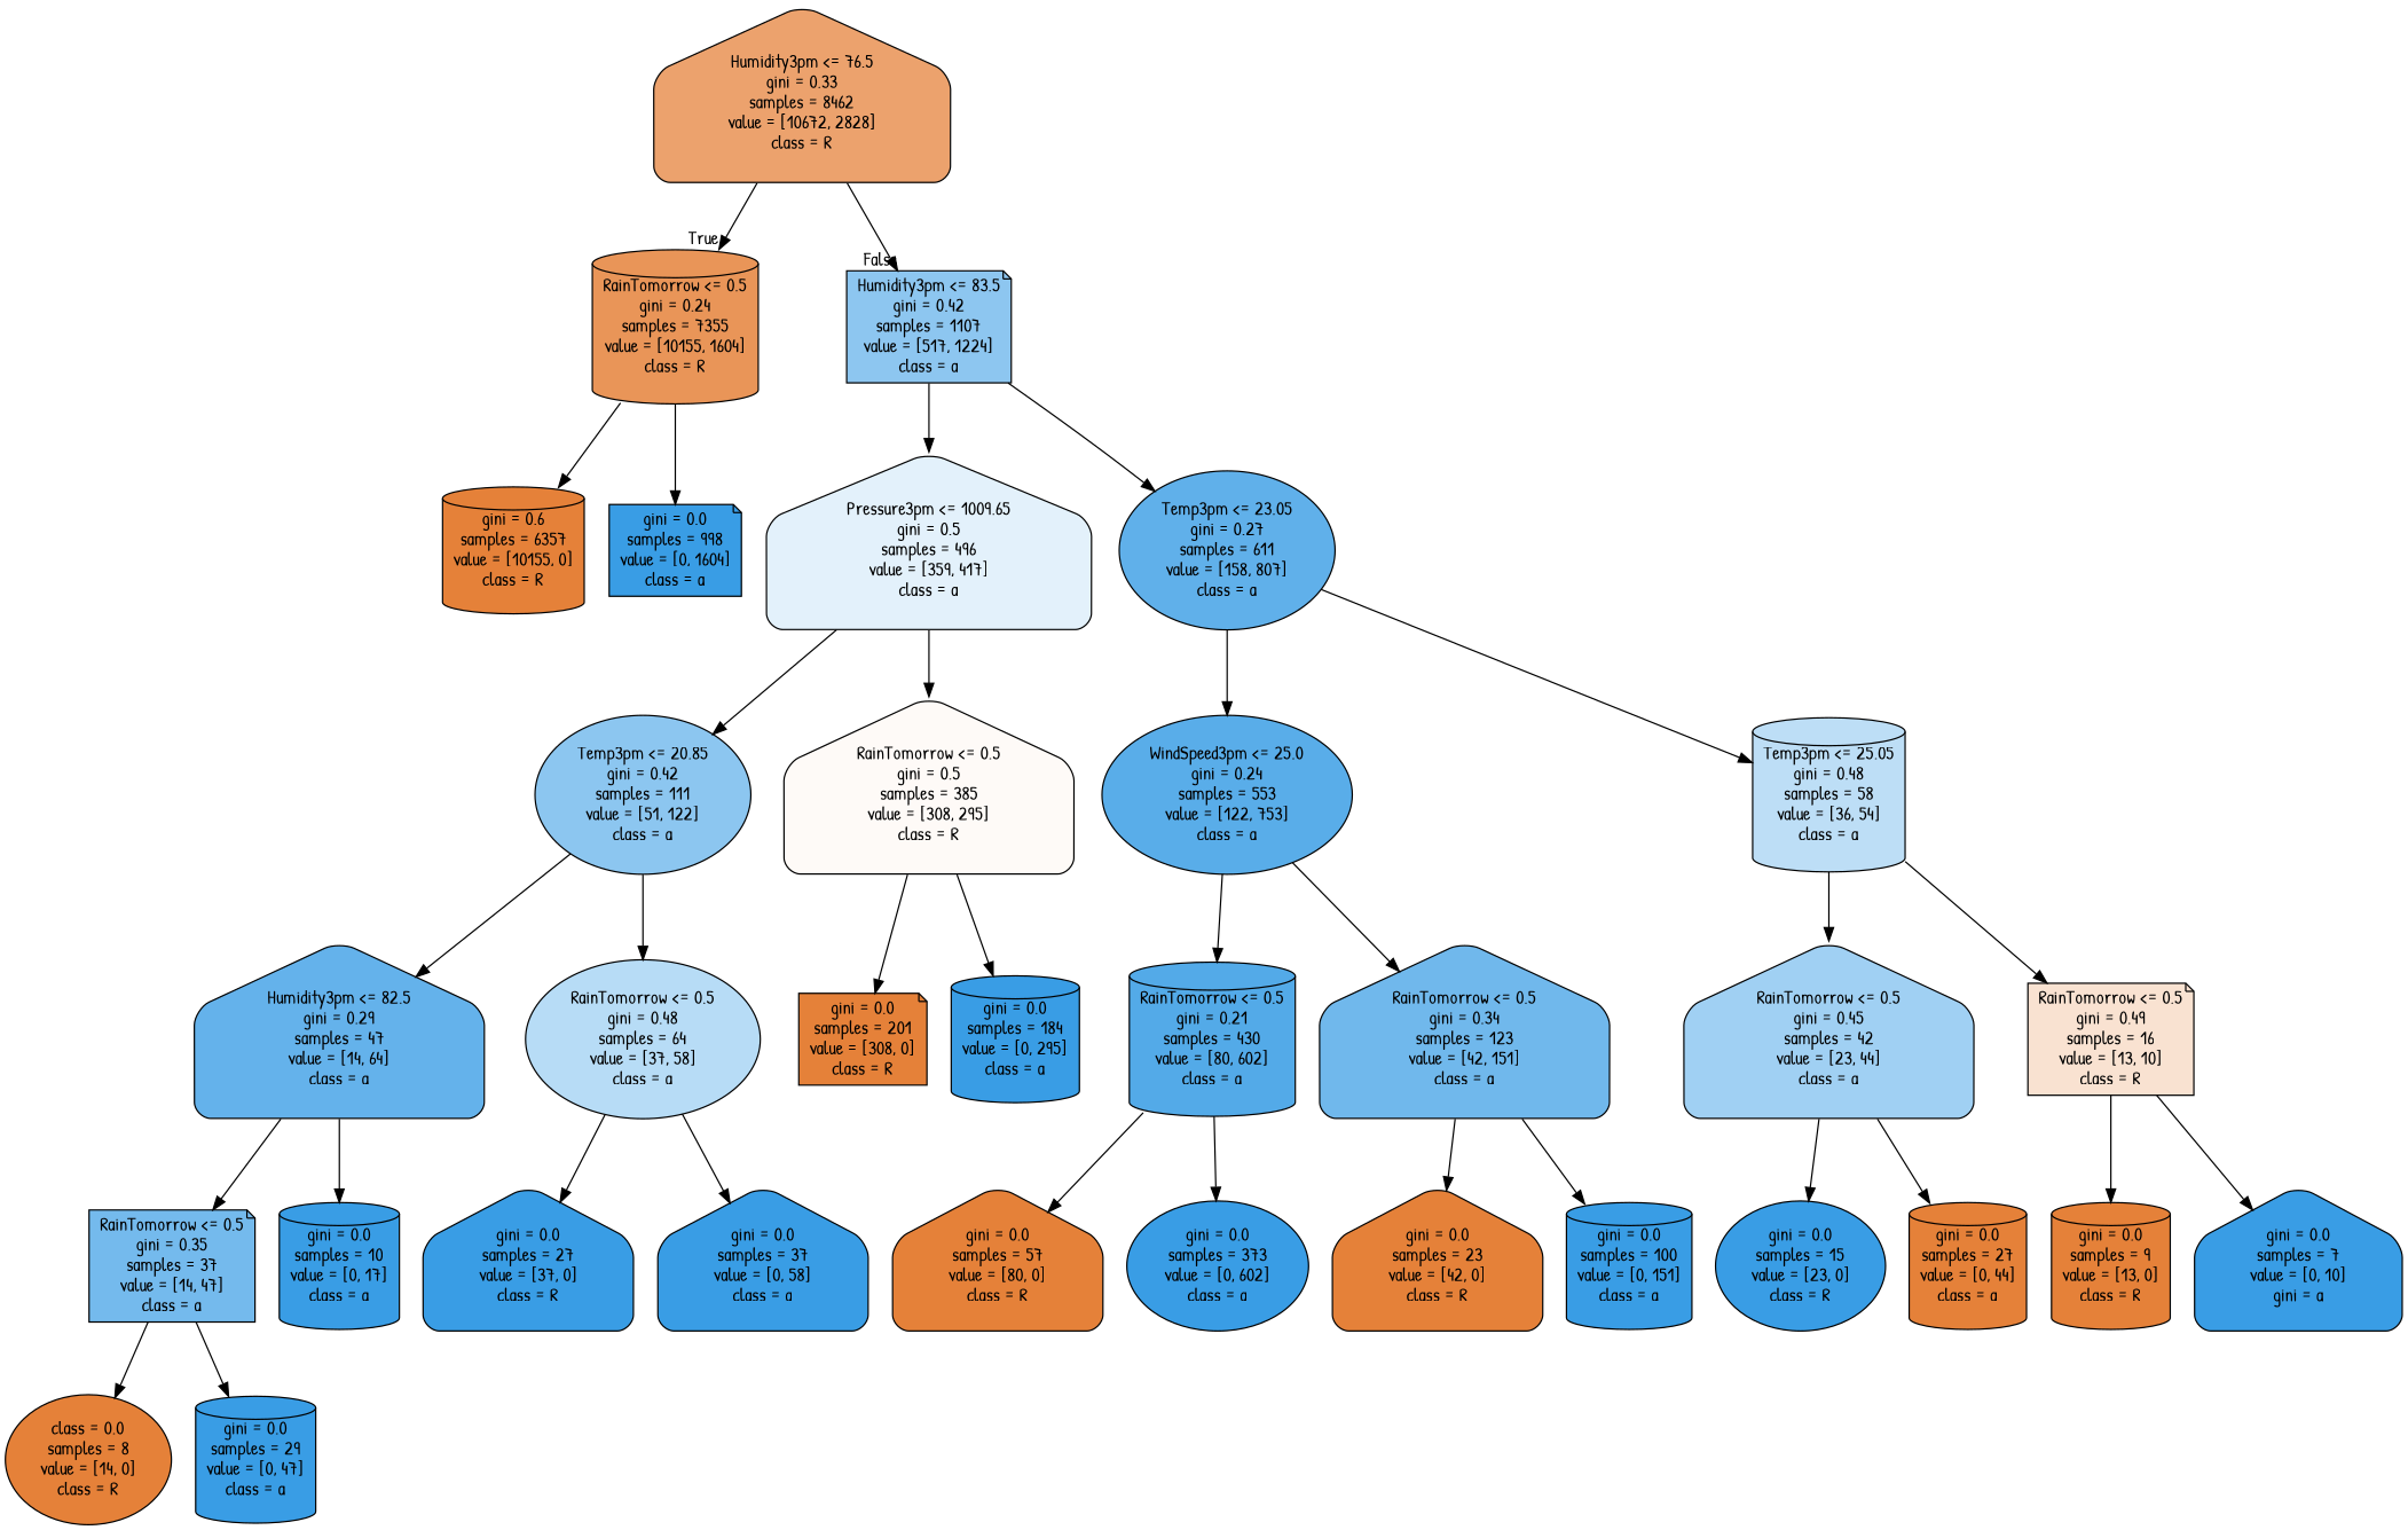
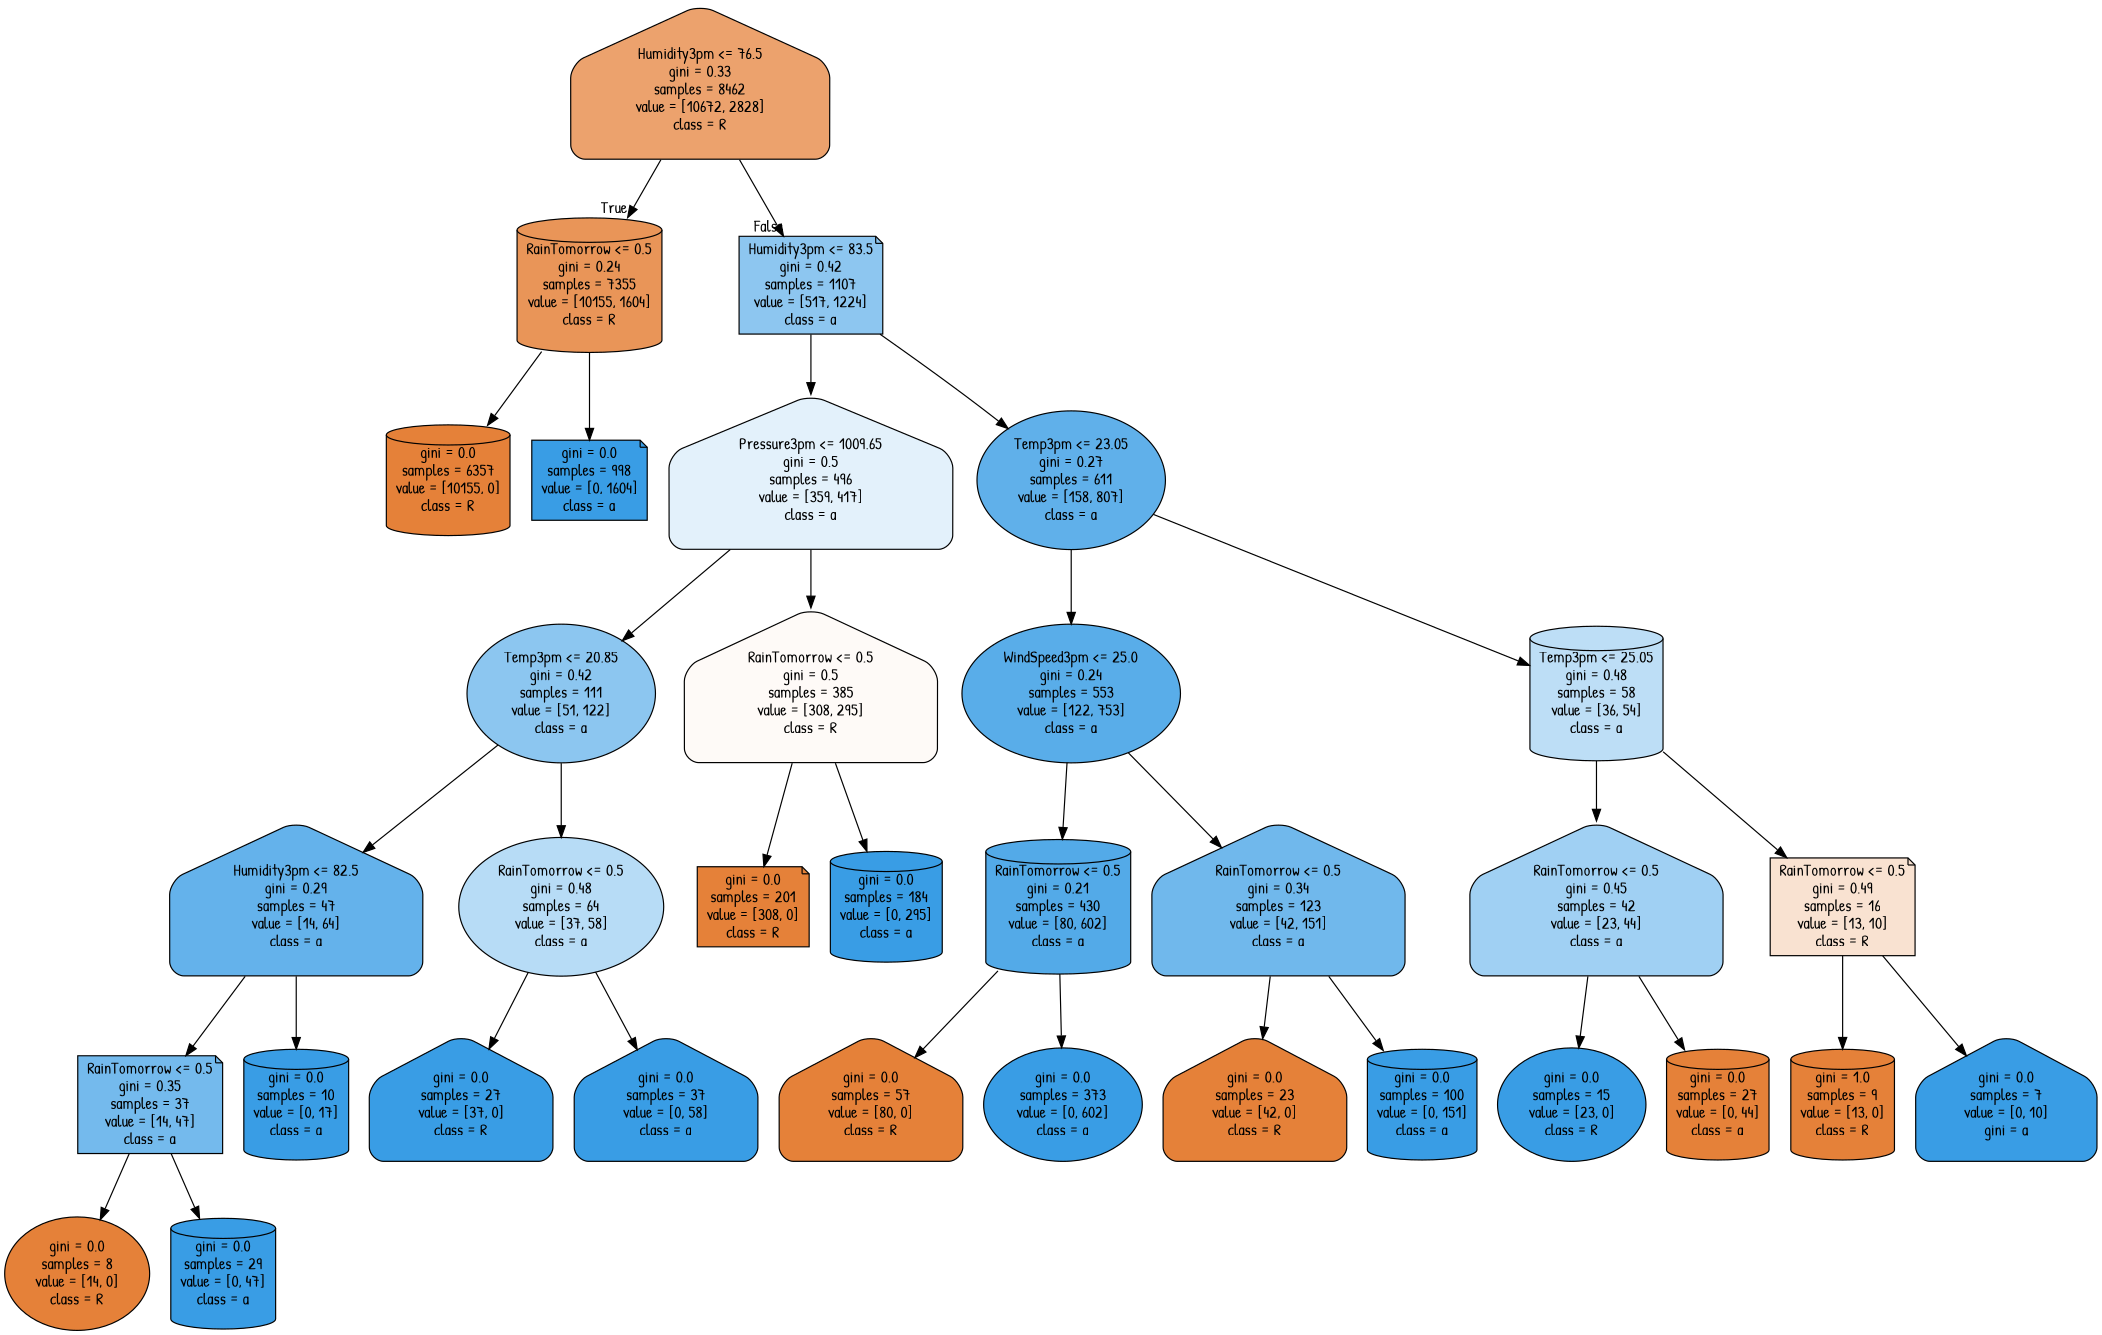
  digraph {
    fontname="Patrick Hand"
    node [color=black fillcolor="#399de5" fontname="Patrick Hand" shape=house style="filled, rounded"]
    edge [fontname="Patrick Hand"]
    n1 [fillcolor="#eca26d" label="Humidity3pm <= 76.5\ngini = 0.33\nsamples = 8462\nvalue = [10672, 2828]\nclass = R"]
    n2 [fillcolor="#e99558" label="RainTomorrow <= 0.5\ngini = 0.24\nsamples = 7355\nvalue = [10155, 1604]\nclass = R" shape=cylinder]
    n3 [fillcolor="#8dc6f0" label="Humidity3pm <= 83.5\ngini = 0.42\nsamples = 1107\nvalue = [517, 1224]\nclass = a" shape=note]
-   n4 [fillcolor="#e58139" label="gini = 0.6\nsamples = 6357\nvalue = [10155, 0]\nclass = R" shape=cylinder]
+   n4 [fillcolor="#e58139" label="gini = 0.0\nsamples = 6357\nvalue = [10155, 0]\nclass = R" shape=cylinder]
    n5 [label="gini = 0.0\nsamples = 998\nvalue = [0, 1604]\nclass = a" shape=note]
    n6 [fillcolor="#e3f1fb" label="Pressure3pm <= 1009.65\ngini = 0.5\nsamples = 496\nvalue = [359, 417]\nclass = a"]
    n7 [fillcolor="#60b0ea" label="Temp3pm <= 23.05\ngini = 0.27\nsamples = 611\nvalue = [158, 807]\nclass = a" shape=ellipse]
    n8 [fillcolor="#8cc6f0" label="Temp3pm <= 20.85\ngini = 0.42\nsamples = 111\nvalue = [51, 122]\nclass = a" shape=ellipse]
    n9 [fillcolor="#fefaf7" label="RainTomorrow <= 0.5\ngini = 0.5\nsamples = 385\nvalue = [308, 295]\nclass = R"]
    n10 [fillcolor="#59ade9" label="WindSpeed3pm <= 25.0\ngini = 0.24\nsamples = 553\nvalue = [122, 753]\nclass = a" shape=ellipse]
    n11 [fillcolor="#bddef6" label="Temp3pm <= 25.05\ngini = 0.48\nsamples = 58\nvalue = [36, 54]\nclass = a" shape=cylinder]
    n12 [fillcolor="#64b2eb" label="Humidity3pm <= 82.5\ngini = 0.29\nsamples = 47\nvalue = [14, 64]\nclass = a"]
    n13 [fillcolor="#b7dcf6" label="RainTomorrow <= 0.5\ngini = 0.48\nsamples = 64\nvalue = [37, 58]\nclass = a" shape=ellipse]
    n14 [fillcolor="#e58139" label="gini = 0.0\nsamples = 201\nvalue = [308, 0]\nclass = R" shape=note]
    n15 [label="gini = 0.0\nsamples = 184\nvalue = [0, 295]\nclass = a" shape=cylinder]
    n16 [fillcolor="#74baed" label="RainTomorrow <= 0.5\ngini = 0.35\nsamples = 37\nvalue = [14, 47]\nclass = a" shape=note]
    n17 [label="gini = 0.0\nsamples = 10\nvalue = [0, 17]\nclass = a" shape=cylinder]
    n18 [label="gini = 0.0\nsamples = 27\nvalue = [37, 0]\nclass = R"]
    n19 [label="gini = 0.0\nsamples = 37\nvalue = [0, 58]\nclass = a"]
-   n20 [fillcolor="#e58139" label="class = 0.0\nsamples = 8\nvalue = [14, 0]\nclass = R" shape=ellipse]
+   n20 [fillcolor="#e58139" label="gini = 0.0\nsamples = 8\nvalue = [14, 0]\nclass = R" shape=ellipse]
    n21 [label="gini = 0.0\nsamples = 29\nvalue = [0, 47]\nclass = a" shape=cylinder]
    n22 [fillcolor="#53aae8" label="RainTomorrow <= 0.5\ngini = 0.21\nsamples = 430\nvalue = [80, 602]\nclass = a" shape=cylinder]
    n23 [fillcolor="#70b8ec" label="RainTomorrow <= 0.5\ngini = 0.34\nsamples = 123\nvalue = [42, 151]\nclass = a"]
    n24 [fillcolor="#a0d0f3" label="RainTomorrow <= 0.5\ngini = 0.45\nsamples = 42\nvalue = [23, 44]\nclass = a"]
    n25 [fillcolor="#f9e2d1" label="RainTomorrow <= 0.5\ngini = 0.49\nsamples = 16\nvalue = [13, 10]\nclass = R" shape=note]
    n26 [fillcolor="#e58139" label="gini = 0.0\nsamples = 57\nvalue = [80, 0]\nclass = R"]
    n27 [label="gini = 0.0\nsamples = 373\nvalue = [0, 602]\nclass = a" shape=ellipse]
    n28 [fillcolor="#e58139" label="gini = 0.0\nsamples = 23\nvalue = [42, 0]\nclass = R"]
    n29 [label="gini = 0.0\nsamples = 100\nvalue = [0, 151]\nclass = a" shape=cylinder]
    n30 [label="gini = 0.0\nsamples = 15\nvalue = [23, 0]\nclass = R" shape=ellipse]
    n31 [fillcolor="#e58139" label="gini = 0.0\nsamples = 27\nvalue = [0, 44]\nclass = a" shape=cylinder]
-   n32 [fillcolor="#e58139" label="gini = 0.0\nsamples = 9\nvalue = [13, 0]\nclass = R" shape=cylinder]
+   n32 [fillcolor="#e58139" label="gini = 1.0\nsamples = 9\nvalue = [13, 0]\nclass = R" shape=cylinder]
    n33 [label="gini = 0.0\nsamples = 7\nvalue = [0, 10]\ngini = a"]
    n1 -> n2 [headlabel=True labelangle=45 labeldistance=2.5]
    n1 -> n3 [headlabel=False labelangle=-45 labeldistance=2.5]
    n2 -> n4
    n2 -> n5
    n3 -> n6
    n3 -> n7
    n6 -> n8
    n6 -> n9
    n7 -> n10
    n7 -> n11
    n8 -> n12
    n8 -> n13
    n9 -> n14
    n9 -> n15
    n10 -> n22
    n10 -> n23
    n11 -> n24
    n11 -> n25
    n12 -> n16
    n12 -> n17
    n13 -> n18
    n13 -> n19
    n16 -> n20
    n16 -> n21
    n22 -> n26
    n22 -> n27
    n23 -> n28
    n23 -> n29
    n24 -> n30
    n24 -> n31
    n25 -> n32
    n25 -> n33
  }
